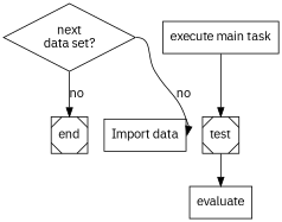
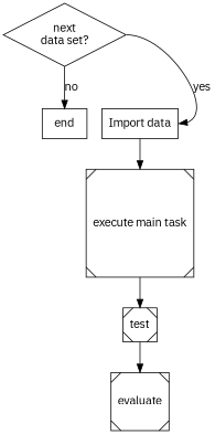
  digraph {
    fontname="IBM Plex Sans"
    rankdir=TB
    node [fontname="IBM Plex Sans" shape=rectangle]
    edge [fontname="IBM Plex Sans" weight=2]
    n1 [label="Import data"]
-   n2 [label="execute main task"]
+   n2 [label="execute main task" shape=Msquare]
    n3 [label=test shape=Msquare]
-   n4 [label=evaluate]
+   n4 [label=evaluate shape=Msquare]
    n5 [label="next\ndata set\?" shape=diamond]
-   end [shape=Msquare]
+   end [shape=box]
+   n1 -> n2
    n2 -> n3
    n3 -> n4
-   n5 -> n1 [headport=e label=no tailport=e weight=1]
+   n5 -> n1 [headport=e label=yes tailport=e weight=1]
    n5 -> end [label=no]
  }
